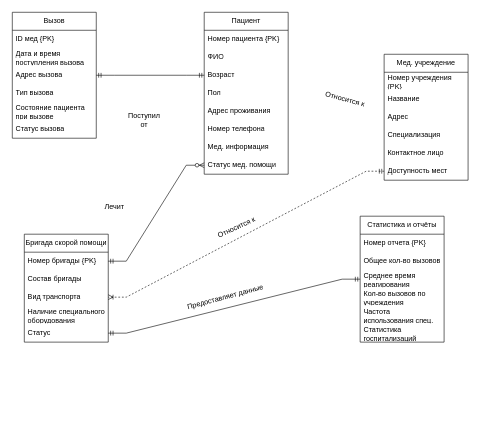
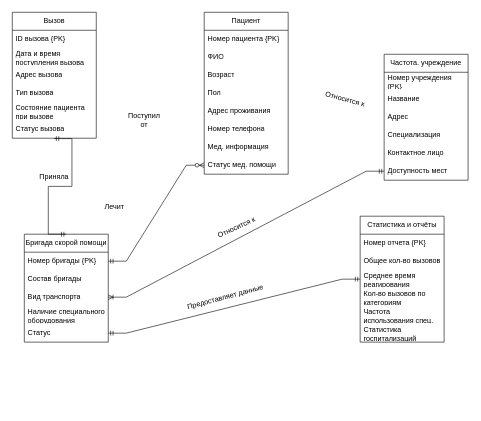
  <mxCell id="0" />
  <mxCell id="1" parent="0" />
  <mxCell id="2" value="Вызов" style="swimlane;fontStyle=0;childLayout=stackLayout;horizontal=1;startSize=30;horizontalStack=0;resizeParent=1;resizeParentMax=0;resizeLast=0;collapsible=1;marginBottom=0;whiteSpace=wrap;html=1;" vertex="1" parent="1"><mxGeometry x="20" y="20" width="140" height="210" as="geometry" /></mxCell>
- <mxCell id="3" value="ID мед {PK}" style="text;strokeColor=none;fillColor=none;align=left;verticalAlign=middle;spacingLeft=4;spacingRight=4;overflow=hidden;points=[[0,0.5],[1,0.5]];portConstraint=eastwest;rotatable=0;whiteSpace=wrap;html=1;" vertex="1" parent="2"><mxGeometry y="30" width="140" height="30" as="geometry" /></mxCell>
+ <mxCell id="3" value="ID вызова {PK}" style="text;strokeColor=none;fillColor=none;align=left;verticalAlign=middle;spacingLeft=4;spacingRight=4;overflow=hidden;points=[[0,0.5],[1,0.5]];portConstraint=eastwest;rotatable=0;whiteSpace=wrap;html=1;" vertex="1" parent="2"><mxGeometry y="30" width="140" height="30" as="geometry" /></mxCell>
  <mxCell id="4" value="Дата и время поступления вызова" style="text;strokeColor=none;fillColor=none;align=left;verticalAlign=middle;spacingLeft=4;spacingRight=4;overflow=hidden;points=[[0,0.5],[1,0.5]];portConstraint=eastwest;rotatable=0;whiteSpace=wrap;html=1;" vertex="1" parent="2"><mxGeometry y="60" width="140" height="30" as="geometry" /></mxCell>
  <mxCell id="5" value="Адрес вызова" style="text;strokeColor=none;fillColor=none;align=left;verticalAlign=middle;spacingLeft=4;spacingRight=4;overflow=hidden;points=[[0,0.5],[1,0.5]];portConstraint=eastwest;rotatable=0;whiteSpace=wrap;html=1;" vertex="1" parent="2"><mxGeometry y="90" width="140" height="30" as="geometry" /></mxCell>
  <mxCell id="6" value="Тип вызова" style="text;strokeColor=none;fillColor=none;align=left;verticalAlign=middle;spacingLeft=4;spacingRight=4;overflow=hidden;points=[[0,0.5],[1,0.5]];portConstraint=eastwest;rotatable=0;whiteSpace=wrap;html=1;" vertex="1" parent="2"><mxGeometry y="120" width="140" height="30" as="geometry" /></mxCell>
  <mxCell id="7" value="Состояние пациента при вызове" style="text;strokeColor=none;fillColor=none;align=left;verticalAlign=middle;spacingLeft=4;spacingRight=4;overflow=hidden;points=[[0,0.5],[1,0.5]];portConstraint=eastwest;rotatable=0;whiteSpace=wrap;html=1;" vertex="1" parent="2"><mxGeometry y="150" width="140" height="30" as="geometry" /></mxCell>
  <mxCell id="8" value="Статус вызова" style="text;strokeColor=none;fillColor=none;align=left;verticalAlign=middle;spacingLeft=4;spacingRight=4;overflow=hidden;points=[[0,0.5],[1,0.5]];portConstraint=eastwest;rotatable=0;whiteSpace=wrap;html=1;" vertex="1" parent="2"><mxGeometry y="180" width="140" height="30" as="geometry" /></mxCell>
  <mxCell id="9" value="Пациент" style="swimlane;fontStyle=0;childLayout=stackLayout;horizontal=1;startSize=30;horizontalStack=0;resizeParent=1;resizeParentMax=0;resizeLast=0;collapsible=1;marginBottom=0;whiteSpace=wrap;html=1;" vertex="1" parent="1"><mxGeometry x="340" y="20" width="140" height="270" as="geometry" /></mxCell>
  <mxCell id="10" value="Номер пациента {PK}" style="text;strokeColor=none;fillColor=none;align=left;verticalAlign=middle;spacingLeft=4;spacingRight=4;overflow=hidden;points=[[0,0.5],[1,0.5]];portConstraint=eastwest;rotatable=0;whiteSpace=wrap;html=1;" vertex="1" parent="9"><mxGeometry y="30" width="140" height="30" as="geometry" /></mxCell>
  <mxCell id="11" value="ФИО" style="text;strokeColor=none;fillColor=none;align=left;verticalAlign=middle;spacingLeft=4;spacingRight=4;overflow=hidden;points=[[0,0.5],[1,0.5]];portConstraint=eastwest;rotatable=0;whiteSpace=wrap;html=1;" vertex="1" parent="9"><mxGeometry y="60" width="140" height="30" as="geometry" /></mxCell>
  <mxCell id="12" value="Возраст" style="text;strokeColor=none;fillColor=none;align=left;verticalAlign=middle;spacingLeft=4;spacingRight=4;overflow=hidden;points=[[0,0.5],[1,0.5]];portConstraint=eastwest;rotatable=0;whiteSpace=wrap;html=1;" vertex="1" parent="9"><mxGeometry y="90" width="140" height="30" as="geometry" /></mxCell>
  <mxCell id="13" value="Пол" style="text;strokeColor=none;fillColor=none;align=left;verticalAlign=middle;spacingLeft=4;spacingRight=4;overflow=hidden;points=[[0,0.5],[1,0.5]];portConstraint=eastwest;rotatable=0;whiteSpace=wrap;html=1;" vertex="1" parent="9"><mxGeometry y="120" width="140" height="30" as="geometry" /></mxCell>
  <mxCell id="14" value="Адрес проживания" style="text;strokeColor=none;fillColor=none;align=left;verticalAlign=middle;spacingLeft=4;spacingRight=4;overflow=hidden;points=[[0,0.5],[1,0.5]];portConstraint=eastwest;rotatable=0;whiteSpace=wrap;html=1;" vertex="1" parent="9"><mxGeometry y="150" width="140" height="30" as="geometry" /></mxCell>
  <mxCell id="15" value="Номер телефона" style="text;strokeColor=none;fillColor=none;align=left;verticalAlign=middle;spacingLeft=4;spacingRight=4;overflow=hidden;points=[[0,0.5],[1,0.5]];portConstraint=eastwest;rotatable=0;whiteSpace=wrap;html=1;" vertex="1" parent="9"><mxGeometry y="180" width="140" height="30" as="geometry" /></mxCell>
  <mxCell id="16" value="Мед. информация" style="text;strokeColor=none;fillColor=none;align=left;verticalAlign=middle;spacingLeft=4;spacingRight=4;overflow=hidden;points=[[0,0.5],[1,0.5]];portConstraint=eastwest;rotatable=0;whiteSpace=wrap;html=1;" vertex="1" parent="9"><mxGeometry y="210" width="140" height="30" as="geometry" /></mxCell>
  <mxCell id="17" value="Статус мед. помощи" style="text;strokeColor=none;fillColor=none;align=left;verticalAlign=middle;spacingLeft=4;spacingRight=4;overflow=hidden;points=[[0,0.5],[1,0.5]];portConstraint=eastwest;rotatable=0;whiteSpace=wrap;html=1;" vertex="1" parent="9"><mxGeometry y="240" width="140" height="30" as="geometry" /></mxCell>
  <mxCell id="18" value="Бригада скорой помощи" style="swimlane;fontStyle=0;childLayout=stackLayout;horizontal=1;startSize=30;horizontalStack=0;resizeParent=1;resizeParentMax=0;resizeLast=0;collapsible=1;marginBottom=0;whiteSpace=wrap;html=1;" vertex="1" parent="1"><mxGeometry x="40" y="390" width="140" height="180" as="geometry" /></mxCell>
  <mxCell id="19" value="Номер бригады {PK}" style="text;strokeColor=none;fillColor=none;align=left;verticalAlign=middle;spacingLeft=4;spacingRight=4;overflow=hidden;points=[[0,0.5],[1,0.5]];portConstraint=eastwest;rotatable=0;whiteSpace=wrap;html=1;" vertex="1" parent="18"><mxGeometry y="30" width="140" height="30" as="geometry" /></mxCell>
  <mxCell id="20" value="Состав бригады" style="text;strokeColor=none;fillColor=none;align=left;verticalAlign=middle;spacingLeft=4;spacingRight=4;overflow=hidden;points=[[0,0.5],[1,0.5]];portConstraint=eastwest;rotatable=0;whiteSpace=wrap;html=1;" vertex="1" parent="18"><mxGeometry y="60" width="140" height="30" as="geometry" /></mxCell>
  <mxCell id="21" value="Вид транспорта" style="text;strokeColor=none;fillColor=none;align=left;verticalAlign=middle;spacingLeft=4;spacingRight=4;overflow=hidden;points=[[0,0.5],[1,0.5]];portConstraint=eastwest;rotatable=0;whiteSpace=wrap;html=1;" vertex="1" parent="18"><mxGeometry y="90" width="140" height="30" as="geometry" /></mxCell>
  <mxCell id="22" value="Наличие специального оборудования" style="text;strokeColor=none;fillColor=none;align=left;verticalAlign=middle;spacingLeft=4;spacingRight=4;overflow=hidden;points=[[0,0.5],[1,0.5]];portConstraint=eastwest;rotatable=0;whiteSpace=wrap;html=1;" vertex="1" parent="18"><mxGeometry y="120" width="140" height="30" as="geometry" /></mxCell>
  <mxCell id="23" value="Статус" style="text;strokeColor=none;fillColor=none;align=left;verticalAlign=middle;spacingLeft=4;spacingRight=4;overflow=hidden;points=[[0,0.5],[1,0.5]];portConstraint=eastwest;rotatable=0;whiteSpace=wrap;html=1;" vertex="1" parent="18"><mxGeometry y="150" width="140" height="30" as="geometry" /></mxCell>
- <mxCell id="24" value="Мед. учреждение" style="swimlane;fontStyle=0;childLayout=stackLayout;horizontal=1;startSize=30;horizontalStack=0;resizeParent=1;resizeParentMax=0;resizeLast=0;collapsible=1;marginBottom=0;whiteSpace=wrap;html=1;" vertex="1" parent="1"><mxGeometry x="640" y="90" width="140" height="210" as="geometry" /></mxCell>
+ <mxCell id="24" value="Частота. учреждение" style="swimlane;fontStyle=0;childLayout=stackLayout;horizontal=1;startSize=30;horizontalStack=0;resizeParent=1;resizeParentMax=0;resizeLast=0;collapsible=1;marginBottom=0;whiteSpace=wrap;html=1;" vertex="1" parent="1"><mxGeometry x="640" y="90" width="140" height="210" as="geometry" /></mxCell>
  <mxCell id="25" value="Номер учреждения {PK}" style="text;strokeColor=none;fillColor=none;align=left;verticalAlign=middle;spacingLeft=4;spacingRight=4;overflow=hidden;points=[[0,0.5],[1,0.5]];portConstraint=eastwest;rotatable=0;whiteSpace=wrap;html=1;" vertex="1" parent="24"><mxGeometry y="30" width="140" height="30" as="geometry" /></mxCell>
  <mxCell id="26" value="Название" style="text;strokeColor=none;fillColor=none;align=left;verticalAlign=middle;spacingLeft=4;spacingRight=4;overflow=hidden;points=[[0,0.5],[1,0.5]];portConstraint=eastwest;rotatable=0;whiteSpace=wrap;html=1;" vertex="1" parent="24"><mxGeometry y="60" width="140" height="30" as="geometry" /></mxCell>
  <mxCell id="27" value="Адрес" style="text;strokeColor=none;fillColor=none;align=left;verticalAlign=middle;spacingLeft=4;spacingRight=4;overflow=hidden;points=[[0,0.5],[1,0.5]];portConstraint=eastwest;rotatable=0;whiteSpace=wrap;html=1;" vertex="1" parent="24"><mxGeometry y="90" width="140" height="30" as="geometry" /></mxCell>
  <mxCell id="28" value="Специализация" style="text;strokeColor=none;fillColor=none;align=left;verticalAlign=middle;spacingLeft=4;spacingRight=4;overflow=hidden;points=[[0,0.5],[1,0.5]];portConstraint=eastwest;rotatable=0;whiteSpace=wrap;html=1;" vertex="1" parent="24"><mxGeometry y="120" width="140" height="30" as="geometry" /></mxCell>
  <mxCell id="29" value="Контактное лицо" style="text;strokeColor=none;fillColor=none;align=left;verticalAlign=middle;spacingLeft=4;spacingRight=4;overflow=hidden;points=[[0,0.5],[1,0.5]];portConstraint=eastwest;rotatable=0;whiteSpace=wrap;html=1;" vertex="1" parent="24"><mxGeometry y="150" width="140" height="30" as="geometry" /></mxCell>
  <mxCell id="30" value="Доступность мест" style="text;strokeColor=none;fillColor=none;align=left;verticalAlign=middle;spacingLeft=4;spacingRight=4;overflow=hidden;points=[[0,0.5],[1,0.5]];portConstraint=eastwest;rotatable=0;whiteSpace=wrap;html=1;" vertex="1" parent="24"><mxGeometry y="180" width="140" height="30" as="geometry" /></mxCell>
  <mxCell id="31" value="Статистика и отчёты" style="swimlane;fontStyle=0;childLayout=stackLayout;horizontal=1;startSize=30;horizontalStack=0;resizeParent=1;resizeParentMax=0;resizeLast=0;collapsible=1;marginBottom=0;whiteSpace=wrap;html=1;" vertex="1" parent="1"><mxGeometry x="600" y="360" width="140" height="210" as="geometry" /></mxCell>
  <mxCell id="32" value="Номер отчета {PK}" style="text;strokeColor=none;fillColor=none;align=left;verticalAlign=middle;spacingLeft=4;spacingRight=4;overflow=hidden;points=[[0,0.5],[1,0.5]];portConstraint=eastwest;rotatable=0;whiteSpace=wrap;html=1;" vertex="1" parent="31"><mxGeometry y="30" width="140" height="30" as="geometry" /></mxCell>
  <mxCell id="33" value="Общее кол-во вызовов" style="text;strokeColor=none;fillColor=none;align=left;verticalAlign=middle;spacingLeft=4;spacingRight=4;overflow=hidden;points=[[0,0.5],[1,0.5]];portConstraint=eastwest;rotatable=0;whiteSpace=wrap;html=1;" vertex="1" parent="31"><mxGeometry y="60" width="140" height="30" as="geometry" /></mxCell>
  <mxCell id="34" value="Среднее время реагирования" style="text;strokeColor=none;fillColor=none;align=left;verticalAlign=middle;spacingLeft=4;spacingRight=4;overflow=hidden;points=[[0,0.5],[1,0.5]];portConstraint=eastwest;rotatable=0;whiteSpace=wrap;html=1;" vertex="1" parent="31"><mxGeometry y="90" width="140" height="30" as="geometry" /></mxCell>
- <mxCell id="35" value="Кол-во вызовов по учреждения" style="text;strokeColor=none;fillColor=none;align=left;verticalAlign=middle;spacingLeft=4;spacingRight=4;overflow=hidden;points=[[0,0.5],[1,0.5]];portConstraint=eastwest;rotatable=0;whiteSpace=wrap;html=1;" vertex="1" parent="31"><mxGeometry y="120" width="140" height="30" as="geometry" /></mxCell>
+ <mxCell id="35" value="Кол-во вызовов по категориям" style="text;strokeColor=none;fillColor=none;align=left;verticalAlign=middle;spacingLeft=4;spacingRight=4;overflow=hidden;points=[[0,0.5],[1,0.5]];portConstraint=eastwest;rotatable=0;whiteSpace=wrap;html=1;" vertex="1" parent="31"><mxGeometry y="120" width="140" height="30" as="geometry" /></mxCell>
  <mxCell id="36" value="Частота использования спец. оборудования" style="text;strokeColor=none;fillColor=none;align=left;verticalAlign=middle;spacingLeft=4;spacingRight=4;overflow=hidden;points=[[0,0.5],[1,0.5]];portConstraint=eastwest;rotatable=0;whiteSpace=wrap;html=1;" vertex="1" parent="31"><mxGeometry y="150" width="140" height="30" as="geometry" /></mxCell>
  <mxCell id="37" value="Статистика госпитализаций" style="text;strokeColor=none;fillColor=none;align=left;verticalAlign=middle;spacingLeft=4;spacingRight=4;overflow=hidden;points=[[0,0.5],[1,0.5]];portConstraint=eastwest;rotatable=0;whiteSpace=wrap;html=1;" vertex="1" parent="31"><mxGeometry y="180" width="140" height="30" as="geometry" /></mxCell>
- <mxCell id="38" value="" style="edgeStyle=entityRelationEdgeStyle;fontSize=12;html=1;endArrow=ERmandOne;startArrow=ERmandOne;rounded=0;exitX=1;exitY=0.5;exitDx=0;exitDy=0;entryX=0;entryY=0.5;entryDx=0;entryDy=0;" edge="1" parent="1" source="5" target="12"><mxGeometry width="100" height="100" relative="1" as="geometry"><mxPoint x="340" y="370" as="sourcePoint" /><mxPoint x="440" y="270" as="targetPoint" /><Array as="points"><mxPoint x="260" y="130" /><mxPoint x="250" y="120" /></Array></mxGeometry></mxCell>
+ <mxCell id="39" value="" style="edgeStyle=entityRelationEdgeStyle;fontSize=12;html=1;endArrow=ERmandOne;startArrow=ERmandOne;rounded=0;entryX=0.496;entryY=1.02;entryDx=0;entryDy=0;entryPerimeter=0;exitX=0.5;exitY=0;exitDx=0;exitDy=0;" edge="1" parent="1" source="18" target="8"><mxGeometry width="100" height="100" relative="1" as="geometry"><mxPoint x="340" y="370" as="sourcePoint" /><mxPoint x="440" y="270" as="targetPoint" /><Array as="points"><mxPoint x="119" y="350" /><mxPoint x="70" y="270" /></Array></mxGeometry></mxCell>
  <mxCell id="40" value="Поступил от" style="text;html=1;align=center;verticalAlign=middle;whiteSpace=wrap;rounded=0;" vertex="1" parent="1"><mxGeometry x="210" y="185" width="60" height="30" as="geometry" /></mxCell>
  <mxCell id="41" value="Относится к" style="text;html=1;align=center;verticalAlign=middle;whiteSpace=wrap;rounded=0;rotation=15;" vertex="1" parent="1"><mxGeometry x="530" y="150" width="90" height="30" as="geometry" /></mxCell>
+ <mxCell id="42" value="Приняла" style="text;html=1;align=center;verticalAlign=middle;whiteSpace=wrap;rounded=0;" vertex="1" parent="1"><mxGeometry x="60" y="280" width="60" height="30" as="geometry" /></mxCell>
  <mxCell id="43" value="Относится к" style="text;html=1;align=center;verticalAlign=middle;whiteSpace=wrap;rounded=0;rotation=-25;" vertex="1" parent="1"><mxGeometry x="348.59" y="363.66" width="90" height="30" as="geometry" /></mxCell>
- <mxCell id="44" value="" style="edgeStyle=entityRelationEdgeStyle;fontSize=12;html=1;endArrow=ERoneToMany;startArrow=ERmandOne;rounded=0;exitX=0;exitY=0.5;exitDx=0;exitDy=0;entryX=1;entryY=0.5;entryDx=0;entryDy=0;dashed=1;" edge="1" parent="1" source="30" target="21"><mxGeometry width="100" height="100" relative="1" as="geometry"><mxPoint x="330" y="500" as="sourcePoint" /><mxPoint x="430" y="400" as="targetPoint" /></mxGeometry></mxCell>
+ <mxCell id="44" value="" style="edgeStyle=entityRelationEdgeStyle;fontSize=12;html=1;endArrow=ERoneToMany;startArrow=ERmandOne;rounded=0;exitX=0;exitY=0.5;exitDx=0;exitDy=0;entryX=1;entryY=0.5;entryDx=0;entryDy=0;" edge="1" parent="1" source="30" target="21"><mxGeometry width="100" height="100" relative="1" as="geometry"><mxPoint x="330" y="500" as="sourcePoint" /><mxPoint x="430" y="400" as="targetPoint" /></mxGeometry></mxCell>
  <mxCell id="45" value="" style="edgeStyle=entityRelationEdgeStyle;fontSize=12;html=1;endArrow=ERzeroToMany;startArrow=ERmandOne;rounded=0;exitX=1;exitY=0.5;exitDx=0;exitDy=0;" edge="1" parent="1" source="19" target="17"><mxGeometry width="100" height="100" relative="1" as="geometry"><mxPoint x="340" y="370" as="sourcePoint" /><mxPoint x="440" y="270" as="targetPoint" /></mxGeometry></mxCell>
  <mxCell id="46" value="Лечит" style="text;html=1;align=center;verticalAlign=middle;resizable=0;points=[];autosize=1;strokeColor=none;fillColor=none;" vertex="1" parent="1"><mxGeometry x="160" y="330" width="60" height="30" as="geometry" /></mxCell>
  <mxCell id="47" value="" style="edgeStyle=entityRelationEdgeStyle;fontSize=12;html=1;endArrow=ERmandOne;startArrow=ERmandOne;rounded=0;entryX=0;entryY=0.5;entryDx=0;entryDy=0;exitX=1;exitY=0.5;exitDx=0;exitDy=0;" edge="1" parent="1" source="23" target="34"><mxGeometry width="100" height="100" relative="1" as="geometry"><mxPoint x="340" y="530" as="sourcePoint" /><mxPoint x="440" y="430" as="targetPoint" /><Array as="points"><mxPoint x="400" y="680" /><mxPoint x="390" y="480" /></Array></mxGeometry></mxCell>
  <mxCell id="48" value="Предоставляет данные" style="text;html=1;align=center;verticalAlign=middle;resizable=0;points=[];autosize=1;strokeColor=none;fillColor=none;rotation=-15;" vertex="1" parent="1"><mxGeometry x="300" y="480" width="150" height="30" as="geometry" /></mxCell>
